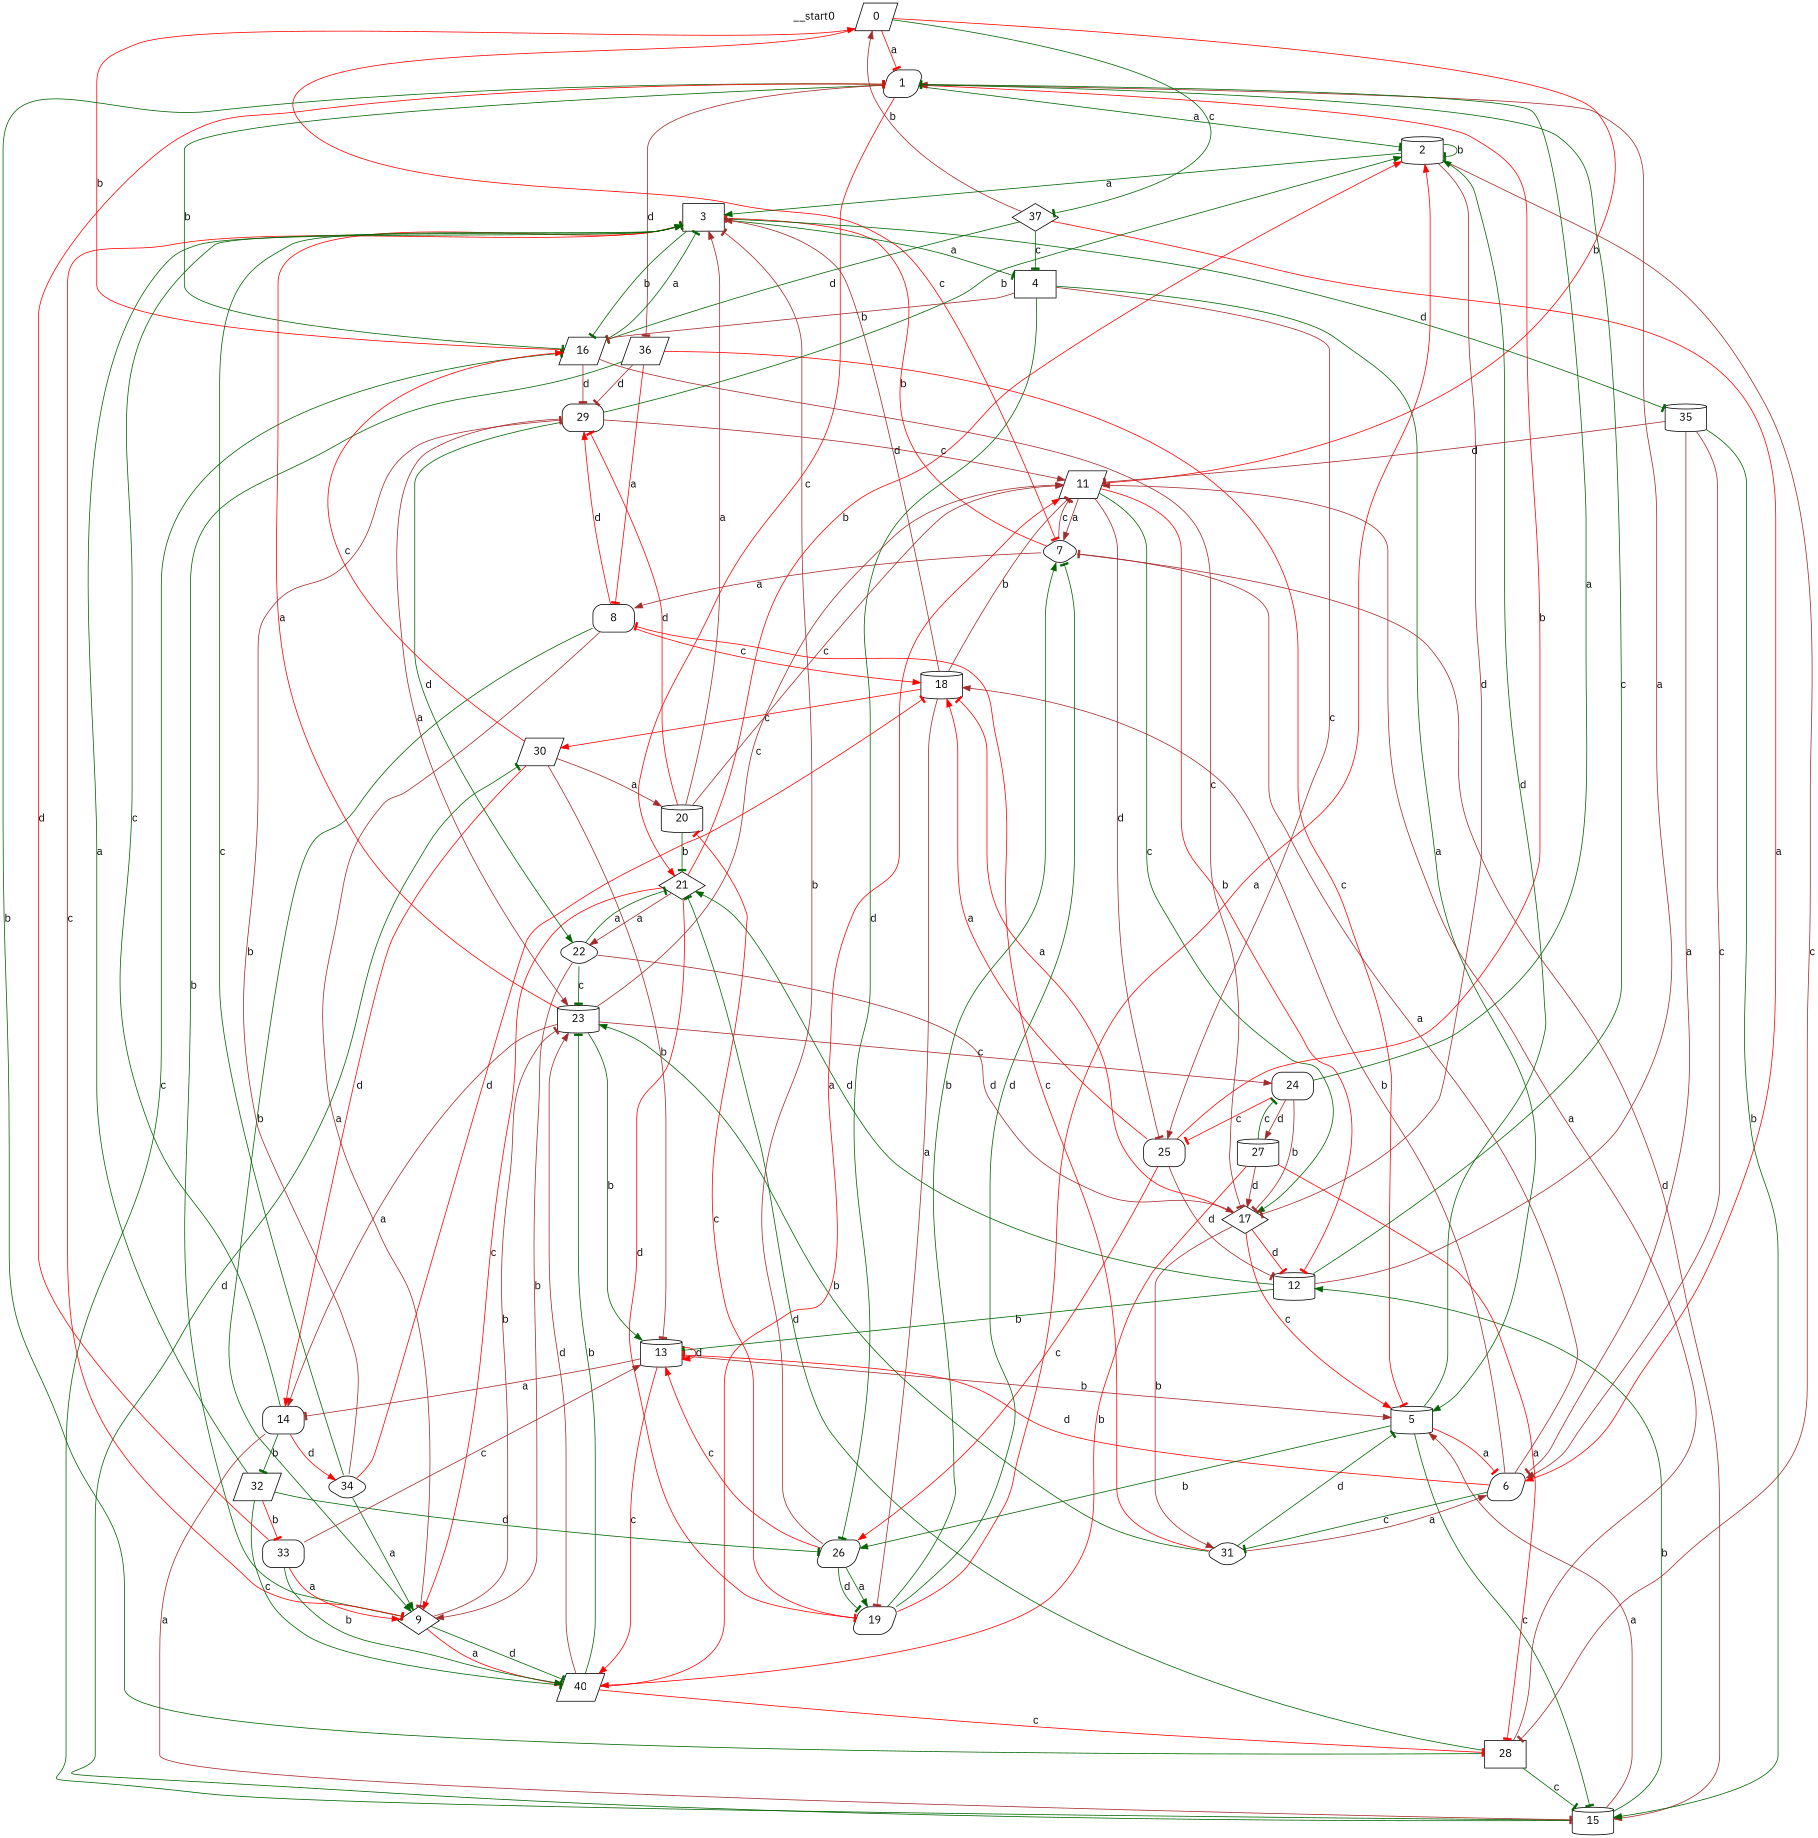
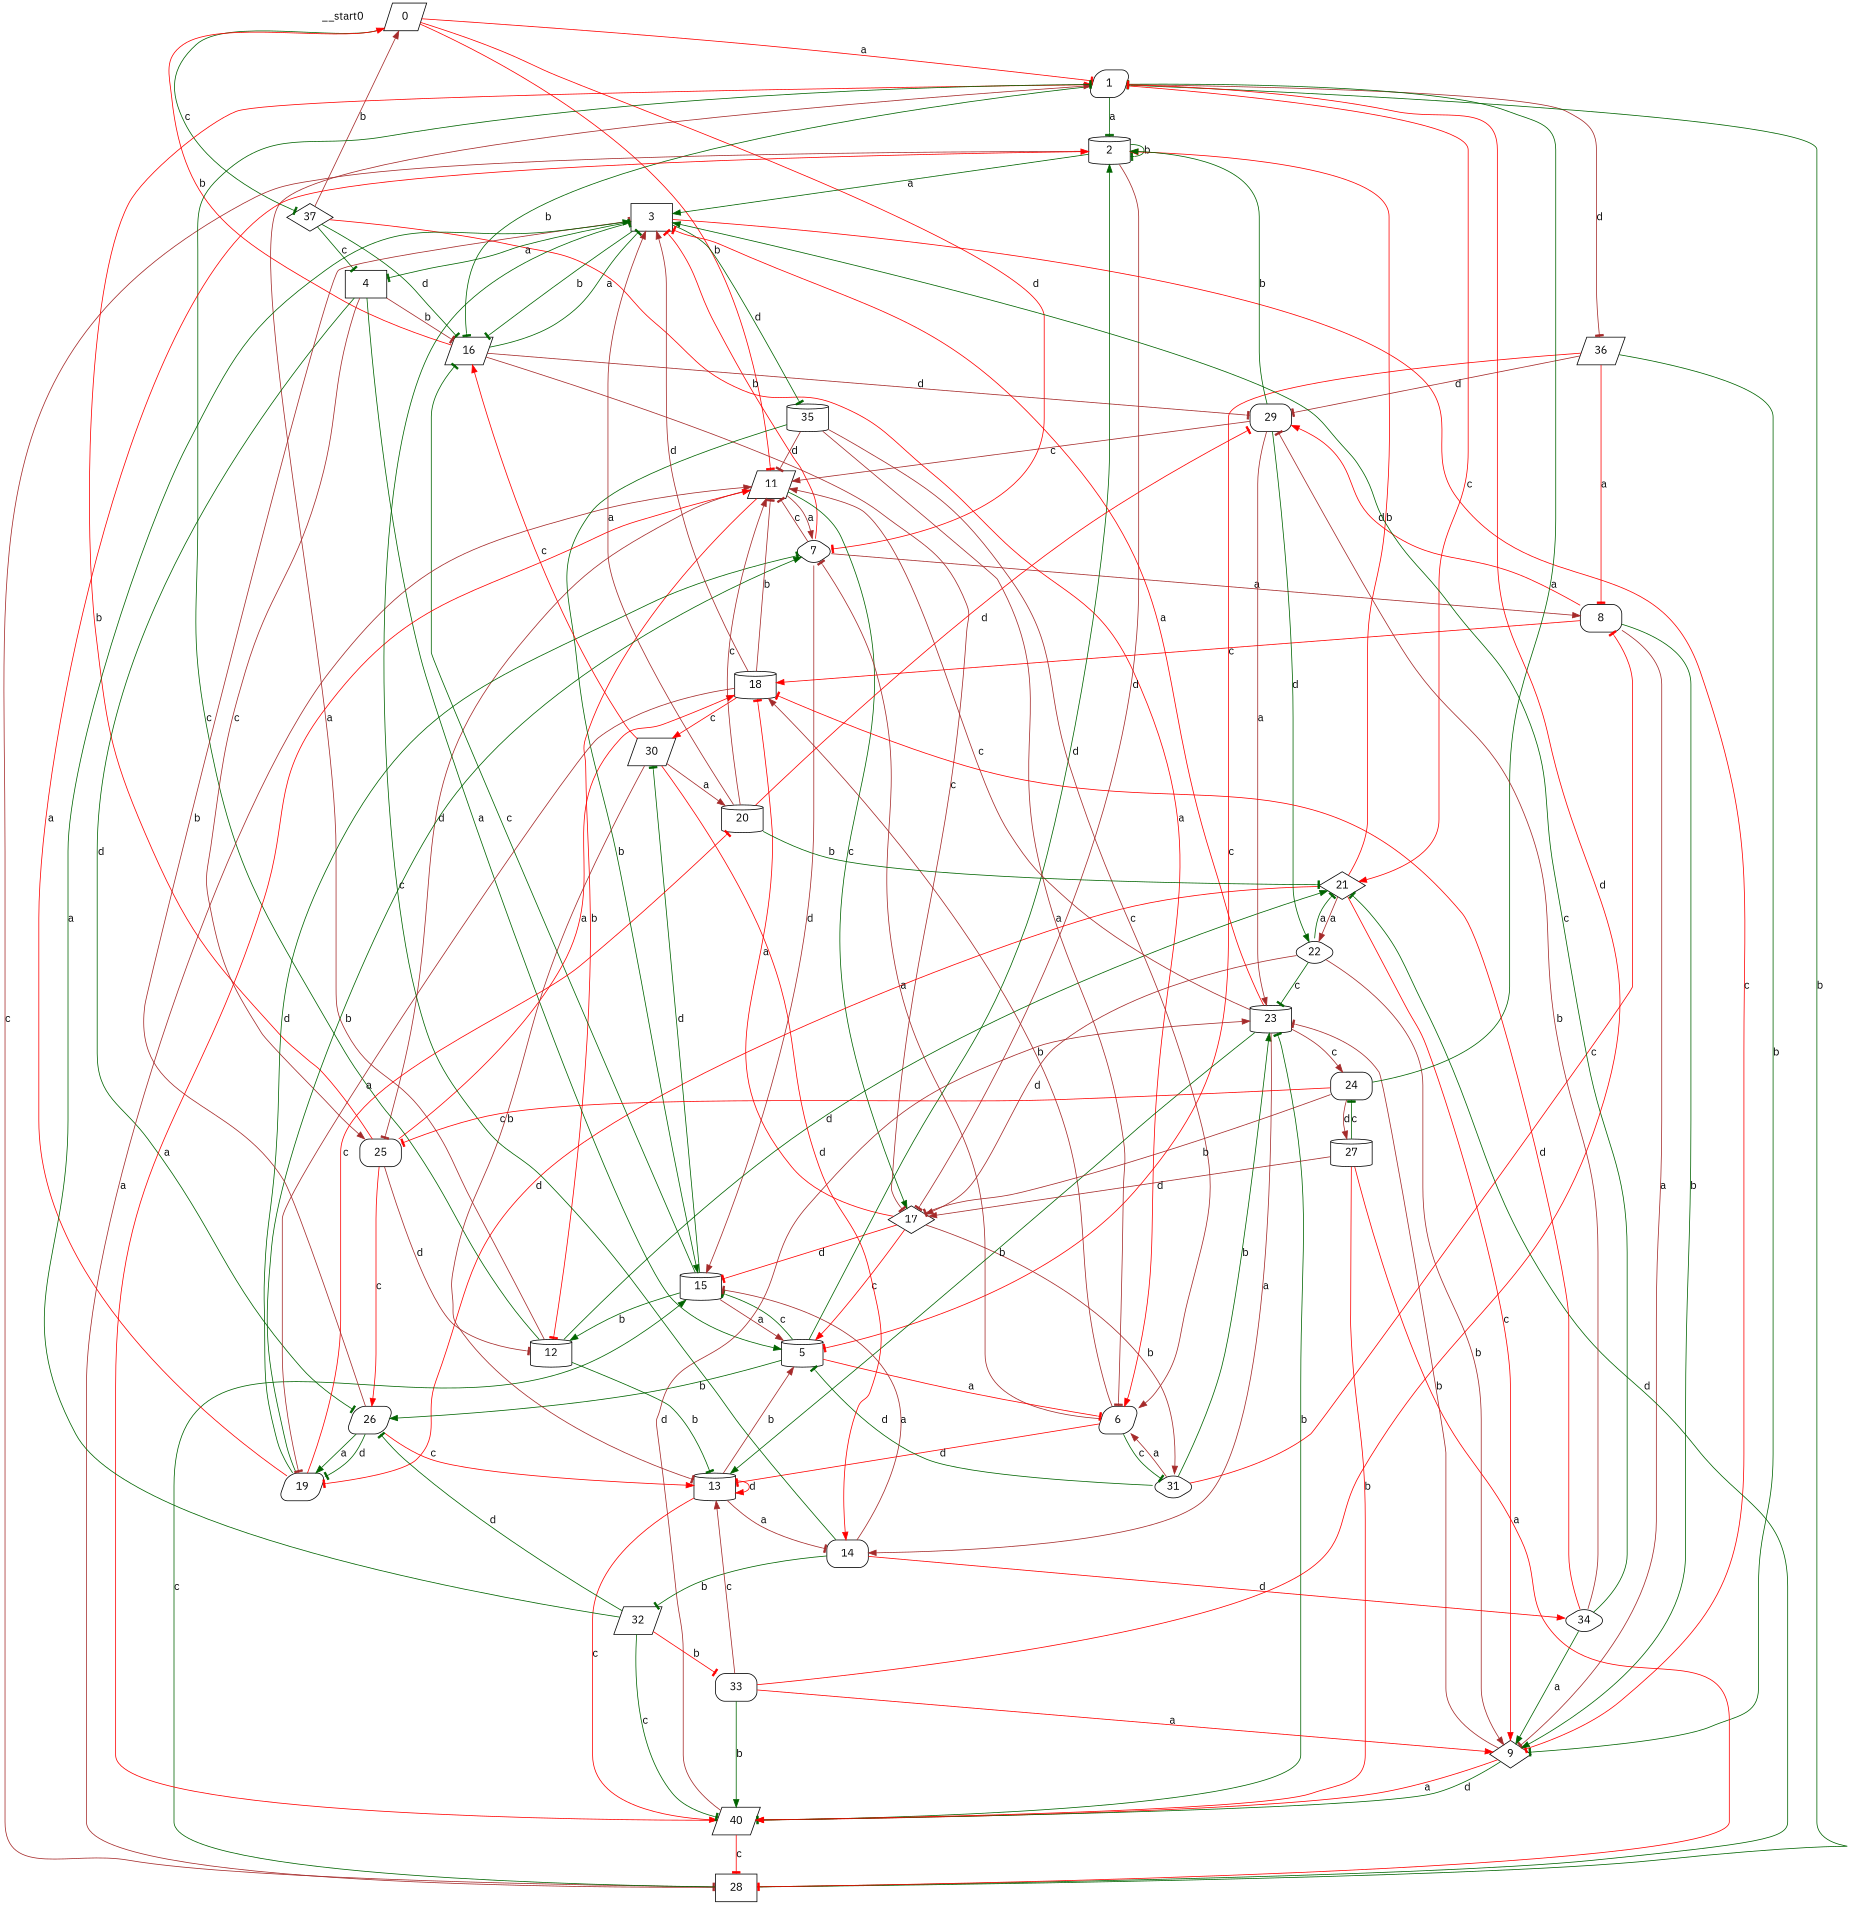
  digraph {
    fontname="IBM Plex Sans"
    rankdir=TB
    node [fontname="IBM Plex Sans" shape=parallelogram color=black fillcolor=white style="rounded,filled"]
    edge [arrowhead=tee color=darkgreen fontname="IBM Plex Sans"]
    __start0 [shape=none color="" fillcolor="" style=""]
    n2 [label=0 style=filled]
    n3 [label=1]
    n4 [label=7 shape=diamond]
    n5 [label=11 style=filled]
    n6 [label=37 shape=diamond style=filled]
    n7 [label=2 shape=cylinder]
    n8 [label=16 style=filled]
    n9 [label=21 shape=diamond style=filled]
    n10 [label=36 style=filled]
    n11 [label=3 shape=box style=filled]
    n12 [label=15 shape=cylinder style=filled]
    n13 [label=8 shape=box]
    n14 [label=17 shape=diamond style=filled]
    n15 [label=25 shape=box]
    n16 [label=12 shape=cylinder]
    n17 [label=4 shape=box style=filled]
    n18 [label=6]
    n19 [label=28 shape=box style=filled]
    n20 [label=29 shape=box]
    n21 [label=9 shape=diamond style=filled]
    n22 [label=19]
    n23 [label=22 shape=diamond]
    n24 [label=5 shape=cylinder style=filled]
    n25 [label=35 shape=cylinder]
    n26 [label=18 shape=cylinder style=filled]
    n27 [label=31 shape=diamond]
    n28 [label=26]
    n29 [label=40 style=filled]
    n30 [label=23 shape=cylinder]
    n31 [label=13 shape=cylinder]
    n32 [label=30 style=filled]
    n33 [label=14 shape=box]
    n34 [label=24 shape=box]
    n35 [label=32 style=filled]
    n36 [label=34 shape=diamond]
    n37 [label=33 shape=box]
    n38 [label=20 shape=cylinder]
    n39 [label=27 shape=cylinder style=filled]
    n2 -> n3 [color=red label=a]
-   n2 -> n4 [color=red label=c]
+   n2 -> n4 [color=red label=d]
    n2 -> n5 [color=red label=b]
    n2 -> n6 [label=c]
    n3 -> n7 [label=a]
    n3 -> n8 [label=b]
    n3 -> n9 [arrowhead=normal color=red label=c]
    n3 -> n10 [color=brown label=d]
    n4 -> n5 [color=brown label=c]
    n4 -> n11 [color=red label=b]
    n4 -> n12 [arrowhead=normal color=brown label=d]
    n4 -> n13 [arrowhead=normal color=brown label=a]
    n5 -> n4 [arrowhead=normal color=brown label=a]
    n5 -> n14 [arrowhead=normal label=c]
    n5 -> n15 [color=brown label=d]
    n5 -> n16 [color=red label=b]
    n6 -> n2 [arrowhead=normal color=brown label=b]
    n6 -> n8 [label=d]
    n6 -> n17 [label=c]
    n6 -> n18 [arrowhead=normal color=red label=a]
    n7 -> n7 [label=b]
    n7 -> n11 [arrowhead=normal label=a]
    n7 -> n14 [color=brown label=d]
    n7 -> n19 [color=brown label=c]
    n8 -> n2 [arrowhead=normal color=red label=b]
    n8 -> n11 [label=a]
    n8 -> n14 [color=brown label=c]
    n8 -> n20 [color=brown label=d]
    n9 -> n7 [arrowhead=normal color=red label=b]
    n9 -> n21 [arrowhead=normal color=red label=c]
    n9 -> n22 [color=red label=d]
    n9 -> n23 [arrowhead=normal color=brown label=a]
    n10 -> n13 [color=red label=a]
    n10 -> n20 [color=brown label=d]
    n10 -> n21 [label=b]
    n10 -> n24 [color=red label=c]
    n11 -> n8 [label=b]
    n11 -> n17 [label=a]
    n11 -> n21 [color=red label=c]
    n11 -> n25 [label=d]
    n12 -> n8 [label=c]
    n12 -> n16 [arrowhead=normal label=b]
    n12 -> n24 [arrowhead=normal color=brown label=a]
    n12 -> n32 [label=d]
    n13 -> n20 [arrowhead=normal color=red label=d]
    n13 -> n21 [color=brown label=a]
    n13 -> n21 [arrowhead=normal label=b]
    n13 -> n26 [arrowhead=normal color=red label=c]
-   n14 -> n16 [color=red label=d]
+   n14 -> n12 [color=red label=d]
    n14 -> n24 [arrowhead=normal color=red label=c]
    n14 -> n26 [color=red label=a]
    n14 -> n27 [arrowhead=normal color=brown label=b]
    n15 -> n3 [arrowhead=normal color=red label=b]
    n15 -> n16 [color=brown label=d]
    n15 -> n26 [arrowhead=normal color=red label=a]
    n15 -> n28 [arrowhead=normal color=red label=c]
    n16 -> n3 [arrowhead=normal color=brown label=a]
    n16 -> n3 [label=c]
    n16 -> n9 [arrowhead=normal label=d]
    n16 -> n31 [label=b]
    n17 -> n8 [color=brown label=b]
    n17 -> n15 [arrowhead=normal color=brown label=c]
    n17 -> n24 [arrowhead=normal label=a]
    n17 -> n28 [label=d]
    n18 -> n4 [color=brown label=a]
    n18 -> n26 [arrowhead=normal color=brown label=b]
    n18 -> n27 [label=c]
    n18 -> n31 [color=red label=d]
    n19 -> n3 [label=b]
    n19 -> n5 [arrowhead=normal color=brown label=a]
    n19 -> n9 [label=d]
-   n19 -> n12 [label=c]
+   n19 -> n12 [arrowhead=normal label=c]
    n20 -> n5 [arrowhead=normal color=brown label=c]
    n20 -> n7 [arrowhead=normal label=b]
    n20 -> n23 [arrowhead=normal label=d]
    n20 -> n30 [arrowhead=normal color=brown label=a]
    n21 -> n29 [arrowhead=normal color=red label=a]
    n21 -> n29 [label=d]
    n21 -> n30 [color=brown label=b]
    n22 -> n4 [arrowhead=normal label=b]
    n22 -> n4 [label=d]
    n22 -> n7 [arrowhead=normal color=red label=a]
    n22 -> n38 [color=red label=c]
    n23 -> n9 [label=a]
    n23 -> n14 [arrowhead=normal color=brown label=d]
    n23 -> n21 [arrowhead=normal color=brown label=b]
    n23 -> n30 [label=c]
    n24 -> n7 [arrowhead=normal label=d]
    n24 -> n12 [label=c]
    n24 -> n18 [color=red label=a]
    n24 -> n28 [arrowhead=normal label=b]
    n25 -> n5 [color=brown label=d]
    n25 -> n12 [arrowhead=normal label=b]
    n25 -> n18 [color=brown label=a]
    n25 -> n18 [arrowhead=normal color=brown label=c]
    n26 -> n5 [color=brown label=b]
    n26 -> n11 [arrowhead=normal color=brown label=d]
    n26 -> n22 [color=brown label=a]
    n26 -> n32 [arrowhead=normal color=red label=c]
    n27 -> n13 [color=red label=c]
    n27 -> n18 [arrowhead=normal color=brown label=a]
    n27 -> n24 [label=d]
    n27 -> n30 [arrowhead=normal label=b]
    n28 -> n11 [color=brown label=b]
    n28 -> n22 [arrowhead=normal label=a]
    n28 -> n22 [label=d]
    n28 -> n31 [arrowhead=normal color=red label=c]
    n29 -> n5 [arrowhead=normal color=red label=a]
    n29 -> n19 [color=red label=c]
    n29 -> n30 [label=b]
    n29 -> n30 [arrowhead=normal color=brown label=d]
    n30 -> n5 [arrowhead=normal color=brown label=c]
    n30 -> n11 [color=red label=a]
    n30 -> n31 [arrowhead=normal label=b]
    n30 -> n33 [arrowhead=normal color=brown label=a]
    n30 -> n34 [arrowhead=normal color=brown label=c]
    n31 -> n24 [arrowhead=normal color=brown label=b]
    n31 -> n29 [arrowhead=normal color=red label=c]
    n31 -> n31 [arrowhead=normal color=red label=d]
    n31 -> n33 [color=brown label=a]
    n32 -> n8 [arrowhead=normal color=red label=c]
    n32 -> n31 [color=brown label=b]
    n32 -> n33 [arrowhead=normal color=red label=d]
    n32 -> n38 [arrowhead=normal color=brown label=a]
    n33 -> n11 [label=c]
    n33 -> n12 [color=brown label=a]
    n33 -> n35 [label=b]
    n33 -> n36 [arrowhead=normal color=red label=d]
    n34 -> n3 [label=a]
    n34 -> n14 [color=brown label=b]
    n34 -> n15 [color=red label=c]
    n34 -> n39 [arrowhead=normal color=brown label=d]
    n35 -> n11 [arrowhead=normal label=a]
    n35 -> n28 [label=d]
    n35 -> n29 [label=c]
    n35 -> n37 [color=red label=b]
    n36 -> n11 [arrowhead=normal label=c]
    n36 -> n20 [color=brown label=b]
    n36 -> n21 [arrowhead=normal label=a]
    n36 -> n26 [color=red label=d]
    n37 -> n3 [color=red label=d]
    n37 -> n21 [arrowhead=normal color=red label=a]
    n37 -> n29 [arrowhead=normal label=b]
    n37 -> n31 [arrowhead=normal color=brown label=c]
    n38 -> n5 [arrowhead=normal color=brown label=c]
    n38 -> n9 [label=b]
    n38 -> n11 [arrowhead=normal color=brown label=a]
    n38 -> n20 [color=red label=d]
    n39 -> n14 [arrowhead=normal color=brown label=d]
    n39 -> n19 [color=red label=a]
    n39 -> n29 [arrowhead=normal color=red label=b]
    n39 -> n34 [label=c]
  }
